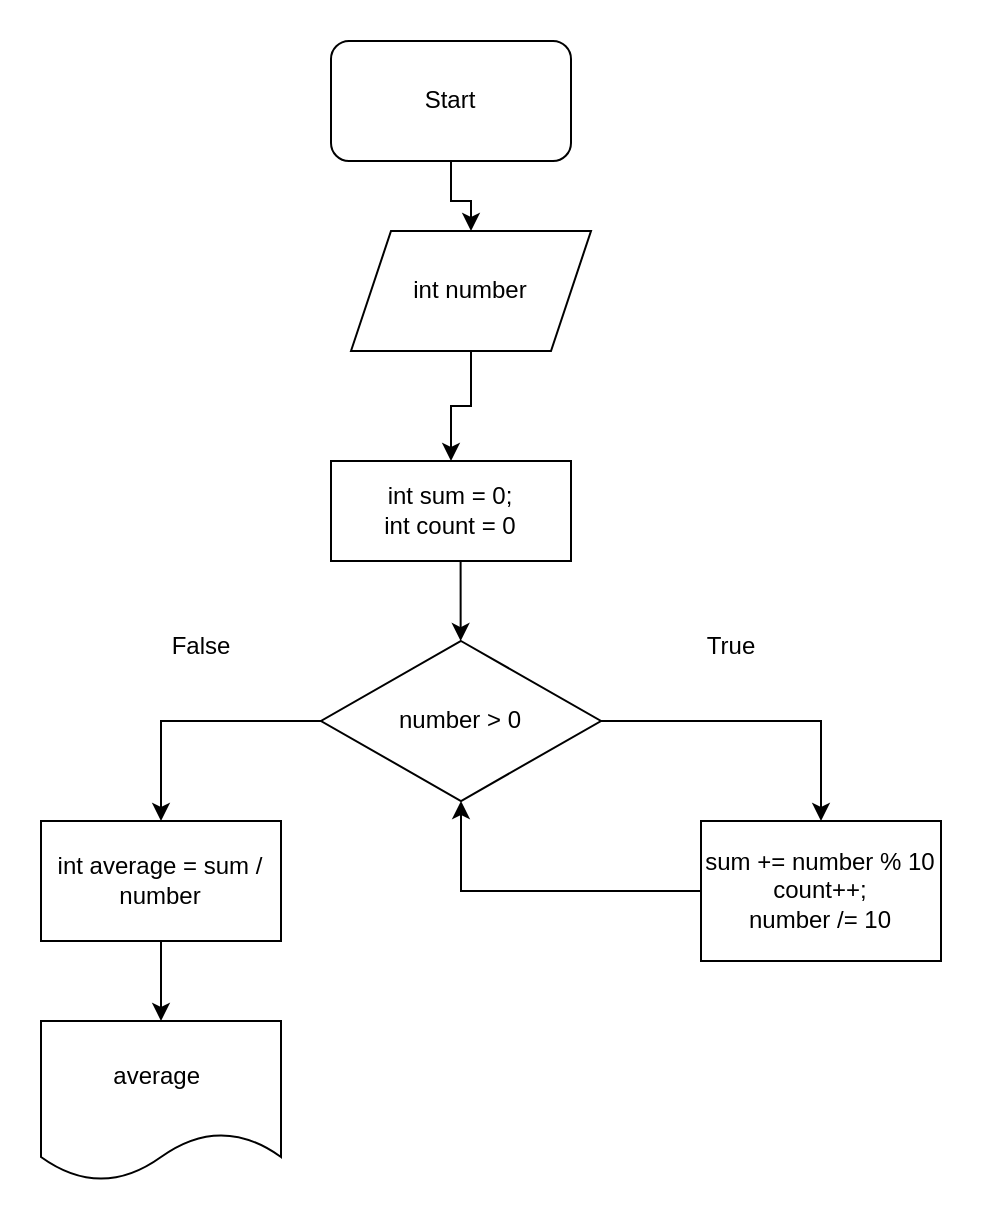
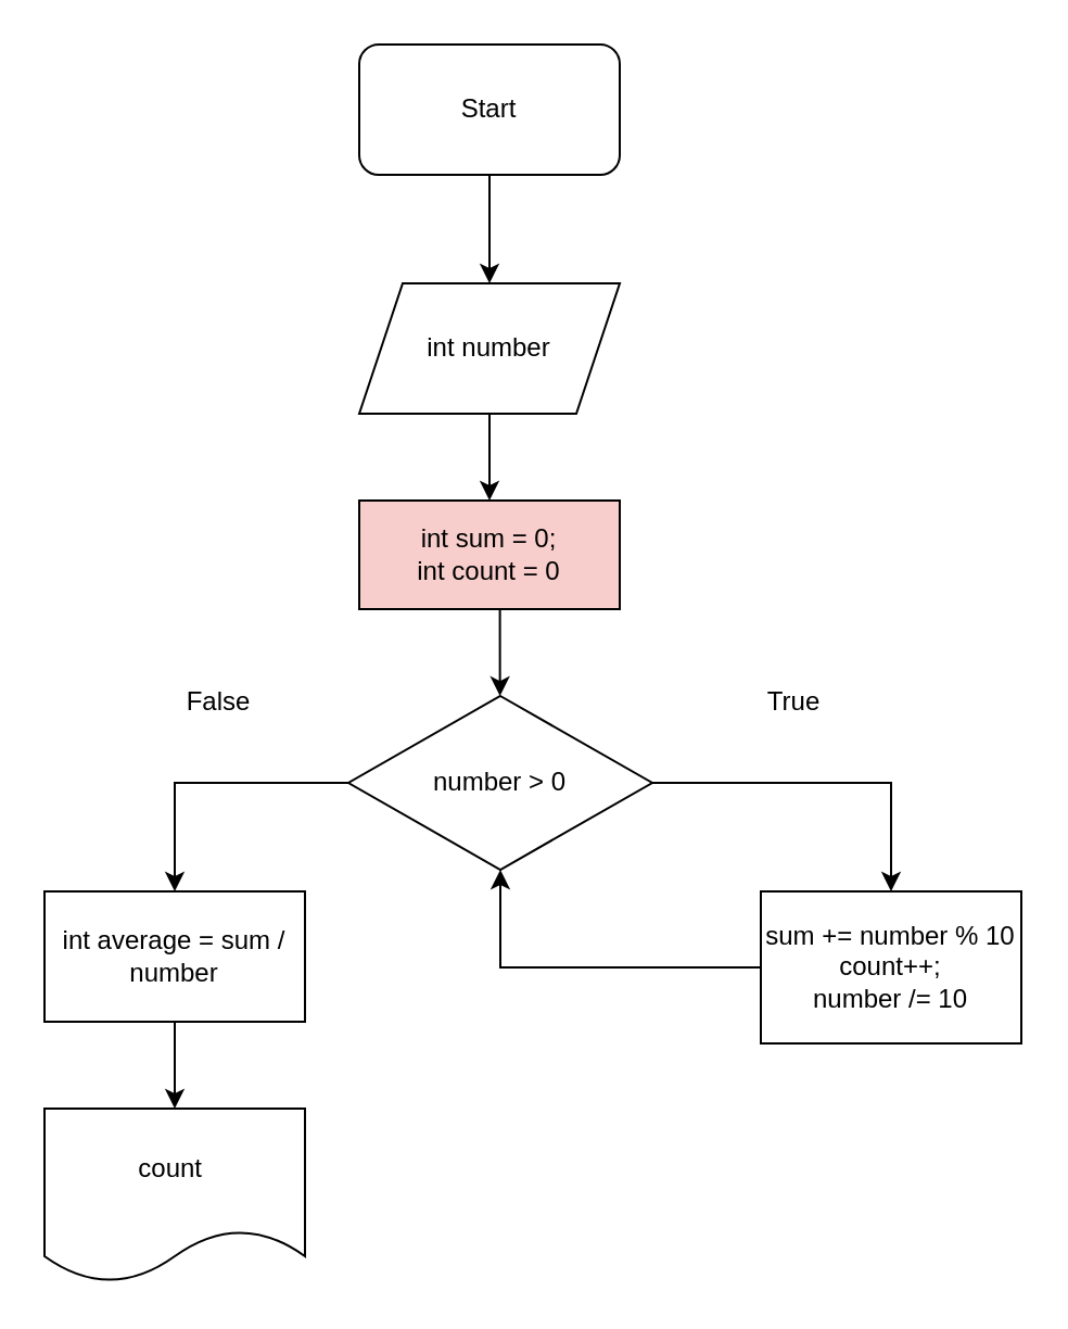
  <mxCell id="0" />
  <mxCell id="1" parent="0" />
  <mxCell id="2" style="edgeStyle=orthogonalEdgeStyle;rounded=0;orthogonalLoop=1;jettySize=auto;html=1;" edge="1" parent="1" source="3" target="5"><mxGeometry relative="1" as="geometry" /></mxCell>
  <mxCell id="3" value="Start" style="rounded=1;whiteSpace=wrap;html=1;" vertex="1" parent="1"><mxGeometry x="165" y="20" width="120" height="60" as="geometry" /></mxCell>
  <mxCell id="4" style="edgeStyle=orthogonalEdgeStyle;rounded=0;orthogonalLoop=1;jettySize=auto;html=1;" edge="1" parent="1" source="5" target="12"><mxGeometry relative="1" as="geometry" /></mxCell>
- <mxCell id="5" value="int number" style="shape=parallelogram;perimeter=parallelogramPerimeter;whiteSpace=wrap;html=1;fixedSize=1;" vertex="1" parent="1"><mxGeometry x="175" y="115" width="120" height="60" as="geometry" /></mxCell>
+ <mxCell id="5" value="int number" style="shape=parallelogram;perimeter=parallelogramPerimeter;whiteSpace=wrap;html=1;fixedSize=1;" vertex="1" parent="1"><mxGeometry x="165" y="130" width="120" height="60" as="geometry" /></mxCell>
  <mxCell id="6" style="edgeStyle=orthogonalEdgeStyle;rounded=0;orthogonalLoop=1;jettySize=auto;html=1;" edge="1" parent="1" source="7" target="10"><mxGeometry relative="1" as="geometry" /></mxCell>
  <mxCell id="7" value="&lt;div&gt;sum += number % 10&lt;/div&gt;&lt;div&gt;count++;&lt;/div&gt;number /= 10" style="rounded=0;whiteSpace=wrap;html=1;" vertex="1" parent="1"><mxGeometry x="350" y="410" width="120" height="70" as="geometry" /></mxCell>
  <mxCell id="8" style="edgeStyle=orthogonalEdgeStyle;rounded=0;orthogonalLoop=1;jettySize=auto;html=1;entryX=0.5;entryY=0;entryDx=0;entryDy=0;" edge="1" parent="1" source="10" target="7"><mxGeometry relative="1" as="geometry"><mxPoint x="410" y="360" as="targetPoint" /></mxGeometry></mxCell>
  <mxCell id="9" style="edgeStyle=orthogonalEdgeStyle;rounded=0;orthogonalLoop=1;jettySize=auto;html=1;" edge="1" parent="1" source="10" target="15"><mxGeometry relative="1" as="geometry" /></mxCell>
  <mxCell id="10" value="number &amp;gt; 0" style="rhombus;whiteSpace=wrap;html=1;" vertex="1" parent="1"><mxGeometry x="160" y="320" width="140" height="80" as="geometry" /></mxCell>
  <mxCell id="11" style="edgeStyle=orthogonalEdgeStyle;rounded=0;orthogonalLoop=1;jettySize=auto;html=1;" edge="1" parent="1"><mxGeometry relative="1" as="geometry"><mxPoint x="229.83" y="272" as="sourcePoint" /><mxPoint x="229.83" y="320.004" as="targetPoint" /><Array as="points"><mxPoint x="229.83" y="274" /></Array></mxGeometry></mxCell>
- <mxCell id="12" value="int sum = 0;&lt;div&gt;int count = 0&lt;/div&gt;" style="rounded=0;whiteSpace=wrap;html=1;" vertex="1" parent="1"><mxGeometry x="165" y="230" width="120" height="50" as="geometry" /></mxCell>
- <mxCell id="13" value="average&amp;nbsp;" style="shape=document;whiteSpace=wrap;html=1;boundedLbl=1;" vertex="1" parent="1"><mxGeometry x="20" y="510" width="120" height="80" as="geometry" /></mxCell>
+ <mxCell id="12" value="int sum = 0;&lt;div&gt;int count = 0&lt;/div&gt;" style="rounded=0;whiteSpace=wrap;html=1;fillColor=#f8cecc;" vertex="1" parent="1"><mxGeometry x="165" y="230" width="120" height="50" as="geometry" /></mxCell>
+ <mxCell id="13" value="count&amp;nbsp;" style="shape=document;whiteSpace=wrap;html=1;boundedLbl=1;" vertex="1" parent="1"><mxGeometry x="20" y="510" width="120" height="80" as="geometry" /></mxCell>
  <mxCell id="14" style="edgeStyle=orthogonalEdgeStyle;rounded=0;orthogonalLoop=1;jettySize=auto;html=1;entryX=0.5;entryY=0;entryDx=0;entryDy=0;" edge="1" parent="1" source="15" target="13"><mxGeometry relative="1" as="geometry" /></mxCell>
  <mxCell id="15" value="int average = sum / number" style="rounded=0;whiteSpace=wrap;html=1;" vertex="1" parent="1"><mxGeometry x="20" y="410" width="120" height="60" as="geometry" /></mxCell>
  <mxCell id="16" value="False" style="text;html=1;align=center;verticalAlign=middle;resizable=0;points=[];autosize=1;strokeColor=none;fillColor=none;" vertex="1" parent="1"><mxGeometry x="75" y="308" width="50" height="30" as="geometry" /></mxCell>
  <mxCell id="17" value="True" style="text;html=1;align=center;verticalAlign=middle;resizable=0;points=[];autosize=1;strokeColor=none;fillColor=none;" vertex="1" parent="1"><mxGeometry x="340" y="308" width="50" height="30" as="geometry" /></mxCell>
